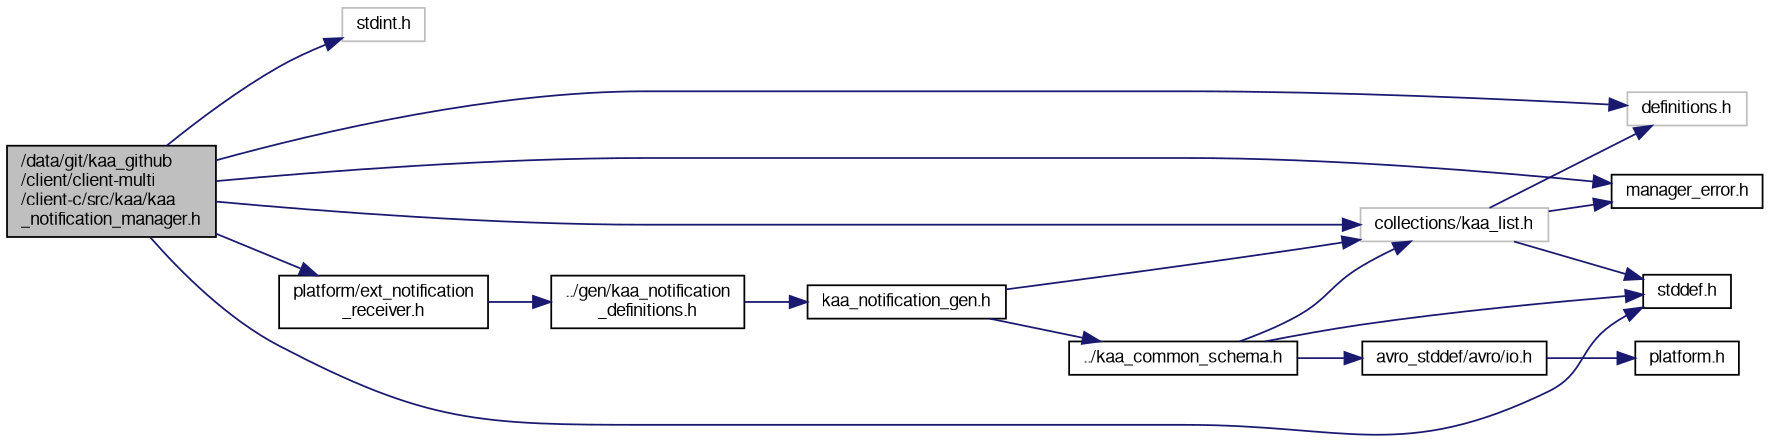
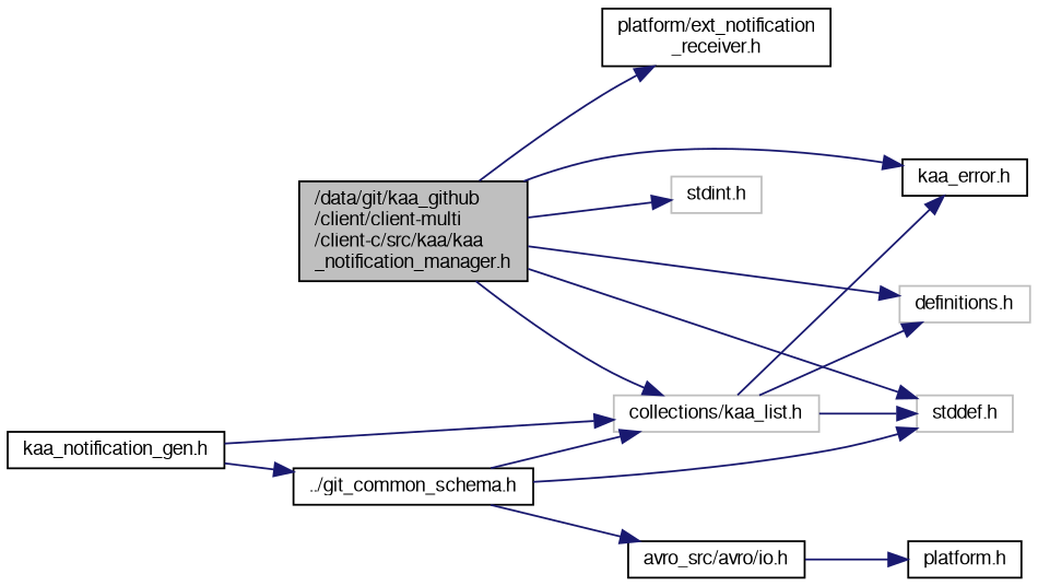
  digraph {
    rankdir=LR
    node [color=black fontname=FreeSans fontsize=10 shape=record]
    edge [color=midnightblue fontname=FreeSans fontsize=10 labelfontname=FreeSans labelfontsize=10 style=solid]
    n1 [fillcolor=grey75 fontcolor=black height=0.2 label="/data/git/kaa_github\l/client/client-multi\l/client-c/src/kaa/kaa\l_notification_manager.h" style=filled width=0.4]
    n2 [color=grey75 height=0.2 label="stdint.h" width=0.4]
    n3 [color=grey75 height=0.2 label="definitions.h" width=0.4]
-   n4 [height=0.2 label="stddef.h" width=0.4]
-   n5 [height=0.2 label="manager_error.h" width=0.4]
+   n4 [color=grey75 height=0.2 label="stddef.h" width=0.4]
+   n5 [height=0.2 label="kaa_error.h" width=0.4]
    n6 [height=0.2 label="platform/ext_notification\l_receiver.h" width=0.4]
    n7 [color=grey75 height=0.2 label="collections/kaa_list.h" width=0.4]
-   n8 [height=0.2 label="../gen/kaa_notification\l_definitions.h" width=0.4]
    n9 [height=0.2 label="kaa_notification_gen.h" width=0.4]
-   n10 [height=0.2 label="../kaa_common_schema.h" width=0.4]
-   n11 [height=0.2 label="avro_stddef/avro/io.h" width=0.4]
+   n10 [height=0.2 label="../git_common_schema.h" width=0.4]
+   n11 [height=0.2 label="avro_src/avro/io.h" width=0.4]
    n12 [height=0.2 label="platform.h" width=0.4]
    n1 -> n2
    n1 -> n3
    n1 -> n4
    n1 -> n5
    n1 -> n6
    n1 -> n7
-   n6 -> n8
    n7 -> n3
    n7 -> n4
    n7 -> n5
-   n8 -> n9
    n9 -> n7
    n9 -> n10
    n10 -> n4
    n10 -> n7
    n10 -> n11
    n11 -> n12
  }
